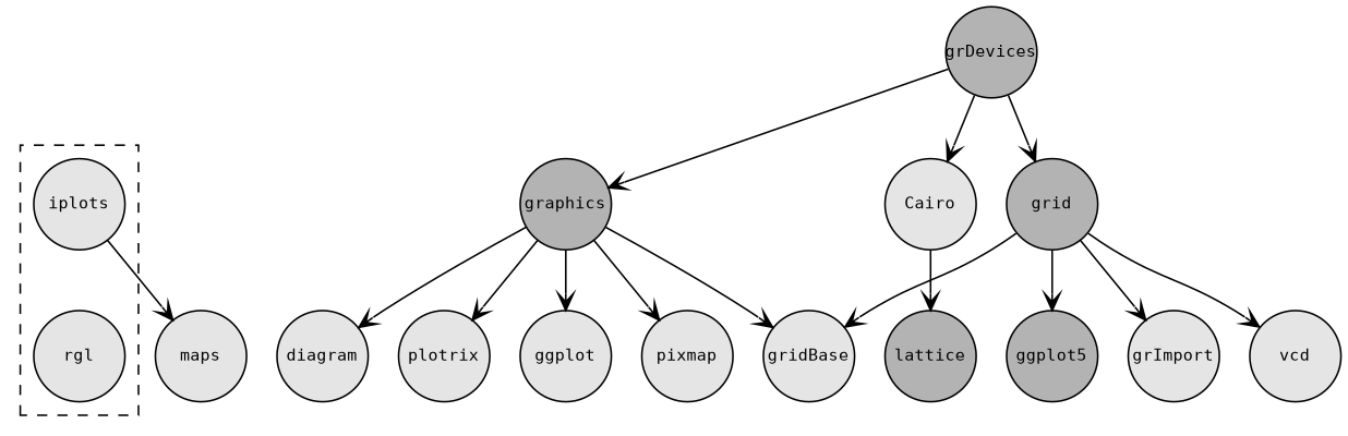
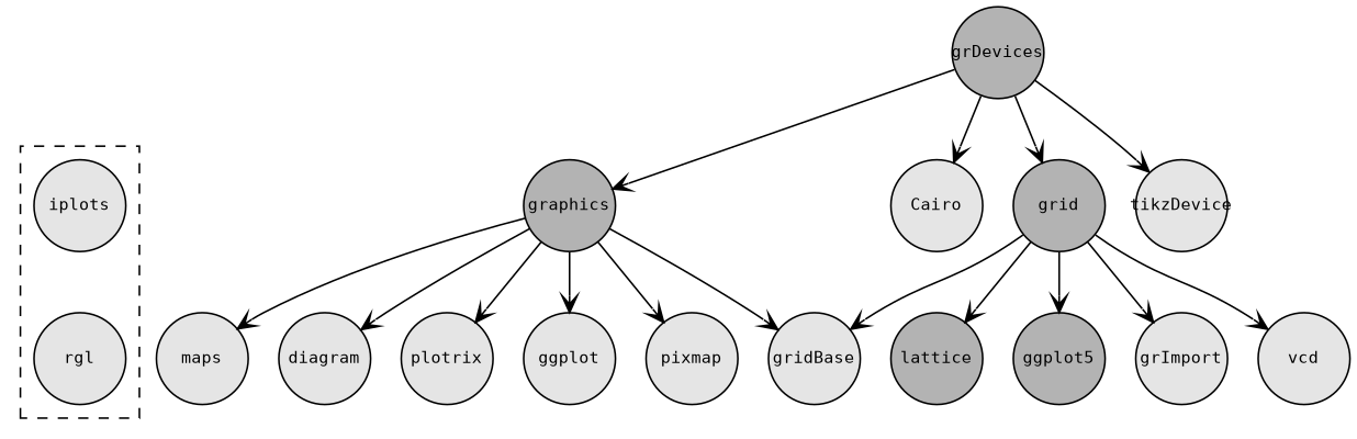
  digraph {
    fontcolor=black
    fontname="DejaVu Sans Mono"
    rank=same
    rankdir=TB
    root=grDevices
    splines=TRUE
    node [color=black fillcolor=gray90 fixedsize=TRUE fontcolor=black fontname="DejaVu Sans Mono" fontsize=10 shape=circle style=filled]
    edge [arrowhead=open arrowsize=1 arrowtail=none color=black dir=forward fontcolor=black fontname="DejaVu Sans Mono" fontsize=14 headport=center labelfontsize=11 minlen=1 style=solid weight=1]
    n1 [height=0.75 label=rgl width=0.75]
    n2 [height=0.75 label=iplots width=0.75]
    n3 [fillcolor=gray70 height=0.75 label=grDevices width=0.75]
    n4 [fillcolor=gray70 height=0.75 label=graphics width=0.75]
    n5 [fillcolor=gray70 height=0.75 label=grid width=0.75]
    n6 [height=0.75 label=Cairo width=0.75]
+   n7 [height=0.75 label=tikzDevice width=0.75]
    n8 [height=0.75 label=maps width=0.75]
    n9 [height=0.75 label=diagram width=0.75]
    n10 [height=0.75 label=plotrix width=0.75]
    n11 [height=0.75 label=ggplot width=0.75]
    n12 [height=0.75 label=pixmap width=0.75]
    n13 [height=0.75 label=gridBase width=0.75]
    n14 [fillcolor=gray70 height=0.75 label=lattice width=0.75]
    n15 [fillcolor=gray70 height=0.75 label=ggplot5 width=0.75]
    n16 [height=0.75 label=grImport width=0.75]
    n17 [height=0.75 label=vcd width=0.75]
    subgraph cluster_1 {
      style=dashed
      n1
      n2
    }
    n2 -> n1 [style=invis]
    n3 -> n4
    n3 -> n5
    n3 -> n6
-   n2 -> n8
+   n3 -> n7
+   n4 -> n8
    n4 -> n9
    n4 -> n10
    n4 -> n11
    n4 -> n12
    n4 -> n13
    n5 -> n13
-   n6 -> n14
+   n5 -> n14
    n5 -> n15
    n5 -> n16
    n5 -> n17
  }
